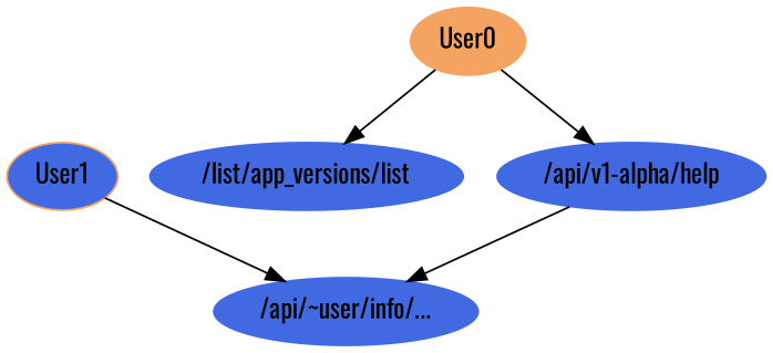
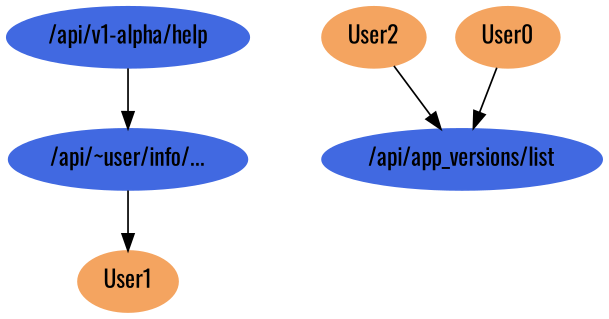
  digraph {
    fontname=Oswald
    node [color=sandybrown fontname=Oswald style=filled]
    edge [fontname=Oswald]
-   n1 [label=User1 fillcolor=royalblue]
+   n1 [label=User1]
    n2 [color=royalblue label="/api/~user/info/..."]
-   n4 [color=royalblue label="/list/app_versions/list"]
+   n3 [label=User2]
+   n4 [color=royalblue label="/api/app_versions/list"]
    n5 [label=User0]
    n6 [color=royalblue label="/api/v1-alpha/help"]
-   n1 -> n2
+   n2 -> n1
+   n3 -> n4
    n5 -> n4
-   n5 -> n6
    n6 -> n2
  }
